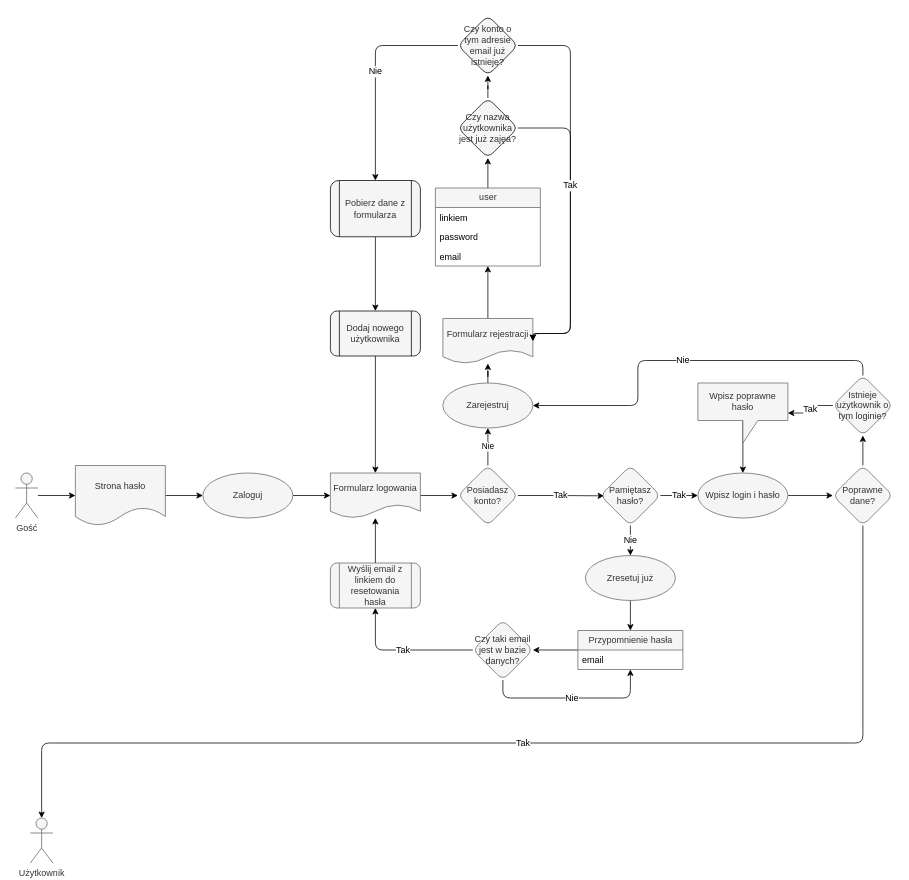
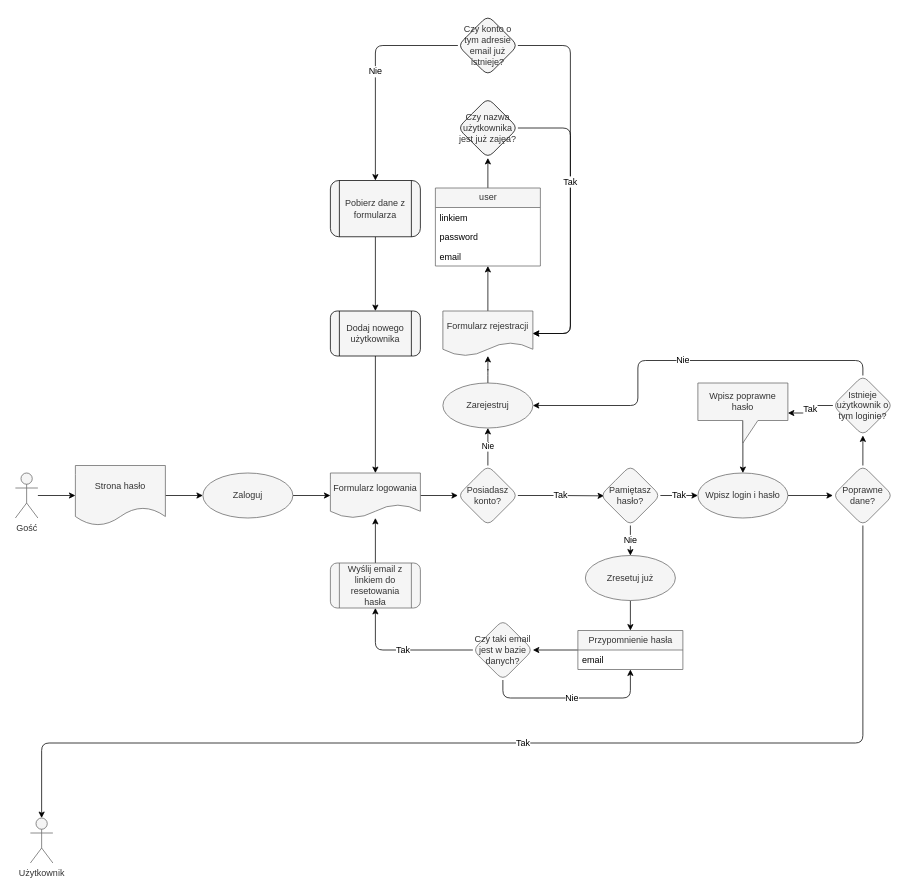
  <mxCell id="0" />
  <mxCell id="1" parent="0" />
  <mxCell id="2" value="" style="edgeStyle=orthogonalEdgeStyle;orthogonalLoop=1;jettySize=auto;html=1;labelBackgroundColor=#D1D1D1;fontFamily=Helvetica;fontSize=12;fontColor=default;endArrow=classic;endFill=1;" edge="1" parent="1" source="3" target="24"><mxGeometry relative="1" as="geometry" /></mxCell>
  <mxCell id="3" value="Gość" style="shape=umlActor;verticalLabelPosition=bottom;verticalAlign=top;html=1;outlineConnect=0;rounded=0;shadow=0;sketch=0;fillColor=#f5f5f5;strokeColor=#666666;fontColor=#333333;" vertex="1" parent="1"><mxGeometry x="20" y="630" width="30" height="60" as="geometry" /></mxCell>
  <mxCell id="4" value="" style="edgeStyle=orthogonalEdgeStyle;rounded=0;orthogonalLoop=1;jettySize=auto;html=1;labelBackgroundColor=#FFFFFF;labelBorderColor=none;fontSize=12;" edge="1" parent="1" source="5" target="22"><mxGeometry relative="1" as="geometry" /></mxCell>
  <mxCell id="5" value="Zaloguj" style="ellipse;whiteSpace=wrap;html=1;verticalAlign=middle;rounded=0;shadow=0;sketch=0;fillColor=#f5f5f5;strokeColor=#666666;fontColor=#333333;" vertex="1" parent="1"><mxGeometry x="270" y="630" width="120" height="60" as="geometry" /></mxCell>
  <mxCell id="6" value="Nie" style="edgeStyle=orthogonalEdgeStyle;rounded=0;orthogonalLoop=1;jettySize=auto;labelBackgroundColor=default;labelBorderColor=none;html=1;" edge="1" parent="1" source="8" target="10"><mxGeometry relative="1" as="geometry" /></mxCell>
  <mxCell id="7" value="Tak" style="edgeStyle=orthogonalEdgeStyle;rounded=0;orthogonalLoop=1;jettySize=auto;fontSize=12;html=1;entryX=0.061;entryY=0.506;entryDx=0;entryDy=0;entryPerimeter=0;" edge="1" parent="1" source="8" target="15"><mxGeometry relative="1" as="geometry"><mxPoint x="750" y="660" as="targetPoint" /></mxGeometry></mxCell>
  <mxCell id="8" value="Posiadasz konto?" style="rhombus;whiteSpace=wrap;html=1;rounded=1;shadow=0;sketch=0;perimeterSpacing=0;fillColor=#f5f5f5;strokeColor=#666666;fontColor=#333333;" vertex="1" parent="1"><mxGeometry x="610" y="620" width="80" height="80" as="geometry" /></mxCell>
  <mxCell id="9" value="" style="edgeStyle=orthogonalEdgeStyle;orthogonalLoop=1;jettySize=auto;html=1;labelBackgroundColor=#D1D1D1;fontFamily=Helvetica;fontSize=12;fontColor=default;endArrow=classic;endFill=1;" edge="1" parent="1" source="10" target="26"><mxGeometry relative="1" as="geometry" /></mxCell>
  <mxCell id="10" value="Zarejestruj" style="ellipse;whiteSpace=wrap;html=1;rounded=1;shadow=0;sketch=0;fillColor=#f5f5f5;strokeColor=#666666;fontColor=#333333;" vertex="1" parent="1"><mxGeometry x="590" y="510" width="120" height="60" as="geometry" /></mxCell>
  <mxCell id="11" value="Tak" style="edgeStyle=orthogonalEdgeStyle;rounded=0;orthogonalLoop=1;jettySize=auto;html=1;labelBackgroundColor=#FFFFFF;labelBorderColor=none;fontSize=12;exitX=1;exitY=0.5;exitDx=0;exitDy=0;" edge="1" parent="1" source="15" target="13"><mxGeometry relative="1" as="geometry"><mxPoint x="900" y="660" as="sourcePoint" /></mxGeometry></mxCell>
  <mxCell id="12" style="edgeStyle=orthogonalEdgeStyle;orthogonalLoop=1;jettySize=auto;html=1;labelBackgroundColor=default;fontFamily=Helvetica;fontSize=12;fontColor=default;endArrow=classic;endFill=1;" edge="1" parent="1" source="13" target="20"><mxGeometry relative="1" as="geometry" /></mxCell>
  <mxCell id="13" value="Wpisz login i hasło" style="ellipse;whiteSpace=wrap;html=1;rounded=1;shadow=0;sketch=0;fillColor=#f5f5f5;strokeColor=#666666;fontColor=#333333;" vertex="1" parent="1"><mxGeometry x="930" y="630" width="120" height="60" as="geometry" /></mxCell>
  <mxCell id="14" value="Nie" style="edgeStyle=orthogonalEdgeStyle;rounded=0;orthogonalLoop=1;jettySize=auto;html=1;labelBackgroundColor=#FFFFFF;labelBorderColor=none;fontSize=12;" edge="1" parent="1" source="15" target="17"><mxGeometry relative="1" as="geometry" /></mxCell>
  <mxCell id="15" value="Pamiętasz hasło?" style="rhombus;whiteSpace=wrap;html=1;rounded=1;shadow=0;sketch=0;fontSize=12;fillColor=#f5f5f5;strokeColor=#666666;fontColor=#333333;" vertex="1" parent="1"><mxGeometry x="800" y="620" width="80" height="80" as="geometry" /></mxCell>
  <mxCell id="16" style="edgeStyle=orthogonalEdgeStyle;orthogonalLoop=1;jettySize=auto;html=1;labelBackgroundColor=default;fontFamily=Helvetica;fontSize=12;fontColor=default;endArrow=classic;endFill=1;" edge="1" parent="1" source="17" target="43"><mxGeometry relative="1" as="geometry" /></mxCell>
  <mxCell id="17" value="Zresetuj już" style="ellipse;whiteSpace=wrap;html=1;rounded=1;shadow=0;sketch=0;fillColor=#f5f5f5;strokeColor=#666666;fontColor=#333333;" vertex="1" parent="1"><mxGeometry x="780" y="740" width="120" height="60" as="geometry" /></mxCell>
  <mxCell id="18" value="Tak" style="edgeStyle=orthogonalEdgeStyle;orthogonalLoop=1;jettySize=auto;html=1;labelBackgroundColor=default;fontFamily=Helvetica;fontSize=12;fontColor=default;endArrow=classic;endFill=1;" edge="1" parent="1" source="20" target="50"><mxGeometry relative="1" as="geometry"><Array as="points"><mxPoint x="1150" y="990" /><mxPoint x="55" y="990" /></Array></mxGeometry></mxCell>
  <mxCell id="19" value="" style="edgeStyle=orthogonalEdgeStyle;orthogonalLoop=1;jettySize=auto;html=1;labelBackgroundColor=default;fontFamily=Helvetica;fontSize=12;fontColor=default;endArrow=classic;endFill=1;" edge="1" parent="1" source="20" target="53"><mxGeometry relative="1" as="geometry" /></mxCell>
  <mxCell id="20" value="Poprawne dane?" style="rhombus;whiteSpace=wrap;html=1;shadow=0;fontFamily=Helvetica;fontSize=12;fontColor=#333333;align=center;strokeColor=#666666;fillColor=#f5f5f5;sketch=0;rounded=1;" vertex="1" parent="1"><mxGeometry x="1110" y="620" width="80" height="80" as="geometry" /></mxCell>
  <mxCell id="21" value="" style="edgeStyle=orthogonalEdgeStyle;rounded=0;orthogonalLoop=1;jettySize=auto;html=1;labelBackgroundColor=#FFFFFF;labelBorderColor=none;fontSize=12;" edge="1" parent="1" source="22" target="8"><mxGeometry relative="1" as="geometry" /></mxCell>
  <mxCell id="22" value="Formularz logowania" style="shape=document;whiteSpace=wrap;html=1;boundedLbl=1;shadow=0;fontFamily=Helvetica;fontSize=12;fontColor=#333333;align=center;strokeColor=#666666;fillColor=#f5f5f5;sketch=0;" vertex="1" parent="1"><mxGeometry x="440" y="630" width="120" height="60" as="geometry" /></mxCell>
  <mxCell id="23" value="" style="edgeStyle=orthogonalEdgeStyle;orthogonalLoop=1;jettySize=auto;html=1;labelBackgroundColor=#D1D1D1;fontFamily=Helvetica;fontSize=12;fontColor=default;endArrow=classic;endFill=1;" edge="1" parent="1" source="24" target="5"><mxGeometry relative="1" as="geometry" /></mxCell>
  <mxCell id="24" value="Strona hasło" style="shape=document;whiteSpace=wrap;html=1;boundedLbl=1;shadow=0;fontFamily=Helvetica;fontSize=12;fontColor=#333333;strokeColor=#666666;fillColor=#f5f5f5;" vertex="1" parent="1"><mxGeometry x="100" y="620" width="120" height="80" as="geometry" /></mxCell>
  <mxCell id="25" style="edgeStyle=orthogonalEdgeStyle;orthogonalLoop=1;jettySize=auto;html=1;labelBackgroundColor=default;fontFamily=Helvetica;fontSize=12;fontColor=default;endArrow=classic;endFill=1;" edge="1" parent="1" source="26" target="38"><mxGeometry relative="1" as="geometry" /></mxCell>
- <mxCell id="26" value="Formularz rejestracji" style="shape=document;whiteSpace=wrap;html=1;boundedLbl=1;shadow=0;fontFamily=Helvetica;fontSize=12;fontColor=#333333;align=center;strokeColor=#666666;fillColor=#f5f5f5;sketch=0;" vertex="1" parent="1"><mxGeometry x="590" y="424" width="120" height="60" as="geometry" /></mxCell>
- <mxCell id="27" style="edgeStyle=orthogonalEdgeStyle;orthogonalLoop=1;jettySize=auto;html=1;labelBackgroundColor=default;fontFamily=Helvetica;fontSize=12;fontColor=default;endArrow=classic;endFill=1;" edge="1" parent="1" source="29" target="32"><mxGeometry relative="1" as="geometry" /></mxCell>
+ <mxCell id="26" value="Formularz rejestracji" style="shape=document;whiteSpace=wrap;html=1;boundedLbl=1;shadow=0;fontFamily=Helvetica;fontSize=12;fontColor=#333333;align=center;strokeColor=#666666;fillColor=#f5f5f5;sketch=0;" vertex="1" parent="1"><mxGeometry x="590" y="414" width="120" height="60" as="geometry" /></mxCell>
  <mxCell id="28" style="edgeStyle=orthogonalEdgeStyle;orthogonalLoop=1;jettySize=auto;html=1;labelBackgroundColor=default;fontFamily=Helvetica;fontSize=12;fontColor=default;endArrow=classic;endFill=1;entryX=1;entryY=0.5;entryDx=0;entryDy=0;exitX=1;exitY=0.5;exitDx=0;exitDy=0;" edge="1" parent="1" source="29" target="26"><mxGeometry relative="1" as="geometry"><mxPoint x="730" y="170" as="sourcePoint" /><mxPoint x="740" y="400" as="targetPoint" /><Array as="points"><mxPoint x="760" y="170" /><mxPoint x="760" y="444" /></Array></mxGeometry></mxCell>
  <mxCell id="29" value="Czy nazwa użytkownika jest już zajęa?" style="rhombus;whiteSpace=wrap;html=1;fillColor=#f5f5f5;strokeColor=default;fontColor=#333333;rounded=1;shadow=0;sketch=0;" vertex="1" parent="1"><mxGeometry x="610" y="130" width="80" height="80" as="geometry" /></mxCell>
  <mxCell id="30" value="Tak" style="edgeStyle=orthogonalEdgeStyle;orthogonalLoop=1;jettySize=auto;html=1;labelBackgroundColor=default;fontFamily=Helvetica;fontSize=12;fontColor=default;endArrow=classic;endFill=1;entryX=1;entryY=0.5;entryDx=0;entryDy=0;exitX=1;exitY=0.5;exitDx=0;exitDy=0;" edge="1" parent="1" source="32" target="26"><mxGeometry relative="1" as="geometry"><mxPoint x="730" y="290" as="targetPoint" /><Array as="points"><mxPoint x="760" y="60" /><mxPoint x="760" y="444" /></Array></mxGeometry></mxCell>
  <mxCell id="31" value="Nie" style="edgeStyle=orthogonalEdgeStyle;orthogonalLoop=1;jettySize=auto;html=1;labelBackgroundColor=default;fontFamily=Helvetica;fontSize=12;fontColor=default;endArrow=classic;endFill=1;" edge="1" parent="1" source="32" target="34"><mxGeometry relative="1" as="geometry" /></mxCell>
  <mxCell id="32" value="Czy konto o tym adresie email już istnieje?" style="rhombus;whiteSpace=wrap;html=1;fillColor=#f5f5f5;fontColor=#333333;rounded=1;shadow=0;sketch=0;" vertex="1" parent="1"><mxGeometry x="610" y="20" width="80" height="80" as="geometry" /></mxCell>
  <mxCell id="33" value="" style="edgeStyle=orthogonalEdgeStyle;orthogonalLoop=1;jettySize=auto;html=1;labelBackgroundColor=default;fontFamily=Helvetica;fontSize=12;fontColor=default;endArrow=classic;endFill=1;" edge="1" parent="1" source="34" target="36"><mxGeometry relative="1" as="geometry" /></mxCell>
  <mxCell id="34" value="Pobierz dane z formularza" style="shape=process;whiteSpace=wrap;html=1;backgroundOutline=1;fillColor=#f5f5f5;fontColor=#333333;rounded=1;shadow=0;sketch=0;" vertex="1" parent="1"><mxGeometry x="440" y="240" width="120" height="75" as="geometry" /></mxCell>
  <mxCell id="35" style="edgeStyle=orthogonalEdgeStyle;orthogonalLoop=1;jettySize=auto;html=1;labelBackgroundColor=default;fontFamily=Helvetica;fontSize=12;fontColor=default;endArrow=classic;endFill=1;" edge="1" parent="1" source="36" target="22"><mxGeometry relative="1" as="geometry" /></mxCell>
  <mxCell id="36" value="Dodaj nowego użytkownika" style="shape=process;whiteSpace=wrap;html=1;backgroundOutline=1;fillColor=#f5f5f5;fontColor=#333333;rounded=1;shadow=0;sketch=0;" vertex="1" parent="1"><mxGeometry x="440" y="414" width="120" height="60" as="geometry" /></mxCell>
  <mxCell id="37" value="" style="edgeStyle=orthogonalEdgeStyle;orthogonalLoop=1;jettySize=auto;html=1;labelBackgroundColor=default;fontFamily=Helvetica;fontSize=12;fontColor=default;endArrow=classic;endFill=1;" edge="1" parent="1" source="38" target="29"><mxGeometry relative="1" as="geometry" /></mxCell>
  <mxCell id="38" value="user" style="swimlane;fontStyle=0;childLayout=stackLayout;horizontal=1;startSize=26;fillColor=#f5f5f5;horizontalStack=0;resizeParent=1;resizeParentMax=0;resizeLast=0;collapsible=1;marginBottom=0;shadow=0;fontFamily=Helvetica;fontSize=12;fontColor=#333333;strokeColor=#666666;html=1;" vertex="1" parent="1"><mxGeometry x="580" y="250" width="140" height="104" as="geometry" /></mxCell>
  <mxCell id="39" value="linkiem" style="text;strokeColor=none;fillColor=none;align=left;verticalAlign=top;spacingLeft=4;spacingRight=4;overflow=hidden;rotatable=0;points=[[0,0.5],[1,0.5]];portConstraint=eastwest;shadow=0;fontFamily=Helvetica;fontSize=12;fontColor=default;html=1;" vertex="1" parent="38"><mxGeometry y="26" width="140" height="26" as="geometry" /></mxCell>
  <mxCell id="40" value="password" style="text;strokeColor=none;fillColor=none;align=left;verticalAlign=top;spacingLeft=4;spacingRight=4;overflow=hidden;rotatable=0;points=[[0,0.5],[1,0.5]];portConstraint=eastwest;shadow=0;fontFamily=Helvetica;fontSize=12;fontColor=default;html=1;" vertex="1" parent="38"><mxGeometry y="52" width="140" height="26" as="geometry" /></mxCell>
  <mxCell id="41" value="email" style="text;strokeColor=none;fillColor=none;align=left;verticalAlign=top;spacingLeft=4;spacingRight=4;overflow=hidden;rotatable=0;points=[[0,0.5],[1,0.5]];portConstraint=eastwest;shadow=0;fontFamily=Helvetica;fontSize=12;fontColor=default;html=1;" vertex="1" parent="38"><mxGeometry y="78" width="140" height="26" as="geometry" /></mxCell>
  <mxCell id="42" value="" style="edgeStyle=orthogonalEdgeStyle;orthogonalLoop=1;jettySize=auto;html=1;labelBackgroundColor=default;fontFamily=Helvetica;fontSize=12;fontColor=default;endArrow=classic;endFill=1;" edge="1" parent="1" source="43" target="47"><mxGeometry relative="1" as="geometry" /></mxCell>
  <mxCell id="43" value="Przypomnienie hasła" style="swimlane;fontStyle=0;childLayout=stackLayout;horizontal=1;startSize=26;fillColor=#f5f5f5;horizontalStack=0;resizeParent=1;resizeParentMax=0;resizeLast=0;collapsible=1;marginBottom=0;shadow=0;fontFamily=Helvetica;fontSize=12;fontColor=#333333;strokeColor=#666666;html=1;" vertex="1" parent="1"><mxGeometry x="770" y="840" width="140" height="52" as="geometry"><mxRectangle x="1300" y="334" width="150" height="30" as="alternateBounds" /></mxGeometry></mxCell>
  <mxCell id="44" value="email" style="text;strokeColor=none;fillColor=none;align=left;verticalAlign=top;spacingLeft=4;spacingRight=4;overflow=hidden;rotatable=0;points=[[0,0.5],[1,0.5]];portConstraint=eastwest;shadow=0;fontFamily=Helvetica;fontSize=12;fontColor=default;html=1;" vertex="1" parent="43"><mxGeometry y="26" width="140" height="26" as="geometry" /></mxCell>
  <mxCell id="45" value="Tak" style="edgeStyle=orthogonalEdgeStyle;orthogonalLoop=1;jettySize=auto;html=1;labelBackgroundColor=default;fontFamily=Helvetica;fontSize=12;fontColor=default;endArrow=classic;endFill=1;" edge="1" parent="1" source="47" target="49"><mxGeometry relative="1" as="geometry" /></mxCell>
  <mxCell id="46" value="Nie" style="edgeStyle=orthogonalEdgeStyle;orthogonalLoop=1;jettySize=auto;html=1;labelBackgroundColor=default;fontFamily=Helvetica;fontSize=12;fontColor=default;endArrow=classic;endFill=1;" edge="1" parent="1" source="47" target="43"><mxGeometry relative="1" as="geometry"><Array as="points"><mxPoint x="670" y="930" /><mxPoint x="840" y="930" /></Array></mxGeometry></mxCell>
  <mxCell id="47" value="Czy taki email jest w bazie danych?" style="rhombus;whiteSpace=wrap;html=1;fillColor=#f5f5f5;strokeColor=#666666;fontColor=#333333;fontStyle=0;startSize=26;shadow=0;rounded=1;" vertex="1" parent="1"><mxGeometry x="630" y="826" width="80" height="80" as="geometry" /></mxCell>
  <mxCell id="48" style="edgeStyle=orthogonalEdgeStyle;orthogonalLoop=1;jettySize=auto;html=1;labelBackgroundColor=default;fontFamily=Helvetica;fontSize=12;fontColor=default;endArrow=classic;endFill=1;" edge="1" parent="1" source="49" target="22"><mxGeometry relative="1" as="geometry" /></mxCell>
  <mxCell id="49" value="Wyślij email z linkiem do resetowania hasła" style="shape=process;whiteSpace=wrap;html=1;backgroundOutline=1;fillColor=#f5f5f5;strokeColor=#666666;fontColor=#333333;fontStyle=0;startSize=26;shadow=0;rounded=1;" vertex="1" parent="1"><mxGeometry x="440" y="750" width="120" height="60" as="geometry" /></mxCell>
  <mxCell id="50" value="Użytkownik" style="shape=umlActor;verticalLabelPosition=bottom;verticalAlign=top;html=1;outlineConnect=0;rounded=0;shadow=0;sketch=0;fillColor=#f5f5f5;strokeColor=#666666;fontColor=#333333;" vertex="1" parent="1"><mxGeometry x="40" y="1090" width="30" height="60" as="geometry" /></mxCell>
  <mxCell id="51" value="Nie" style="edgeStyle=orthogonalEdgeStyle;orthogonalLoop=1;jettySize=auto;html=1;labelBackgroundColor=default;fontFamily=Helvetica;fontSize=12;fontColor=default;endArrow=classic;endFill=1;exitX=0.5;exitY=0;exitDx=0;exitDy=0;entryX=1;entryY=0.5;entryDx=0;entryDy=0;" edge="1" parent="1" source="53" target="10"><mxGeometry relative="1" as="geometry"><Array as="points"><mxPoint x="1150" y="480" /><mxPoint x="850" y="480" /><mxPoint x="850" y="540" /></Array></mxGeometry></mxCell>
  <mxCell id="52" value="Tak" style="edgeStyle=orthogonalEdgeStyle;orthogonalLoop=1;jettySize=auto;html=1;labelBackgroundColor=default;fontFamily=Helvetica;fontSize=12;fontColor=default;endArrow=classic;endFill=1;" edge="1" parent="1" source="53" target="55"><mxGeometry relative="1" as="geometry" /></mxCell>
  <mxCell id="53" value="Istnieje użytkownik o tym loginie?" style="rhombus;whiteSpace=wrap;html=1;fillColor=#f5f5f5;strokeColor=#666666;fontColor=#333333;shadow=0;sketch=0;rounded=1;" vertex="1" parent="1"><mxGeometry x="1110" y="500" width="80" height="80" as="geometry" /></mxCell>
  <mxCell id="54" value="" style="edgeStyle=orthogonalEdgeStyle;orthogonalLoop=1;jettySize=auto;html=1;labelBackgroundColor=default;fontFamily=Helvetica;fontSize=12;fontColor=default;endArrow=classic;endFill=1;" edge="1" parent="1" source="55" target="13"><mxGeometry relative="1" as="geometry" /></mxCell>
  <mxCell id="55" value="Wpisz poprawne hasło" style="shape=callout;whiteSpace=wrap;html=1;perimeter=calloutPerimeter;shadow=0;fontFamily=Helvetica;fontSize=12;fontColor=#333333;strokeColor=#666666;fillColor=#f5f5f5;" vertex="1" parent="1"><mxGeometry x="930" y="510" width="120" height="80" as="geometry" /></mxCell>
